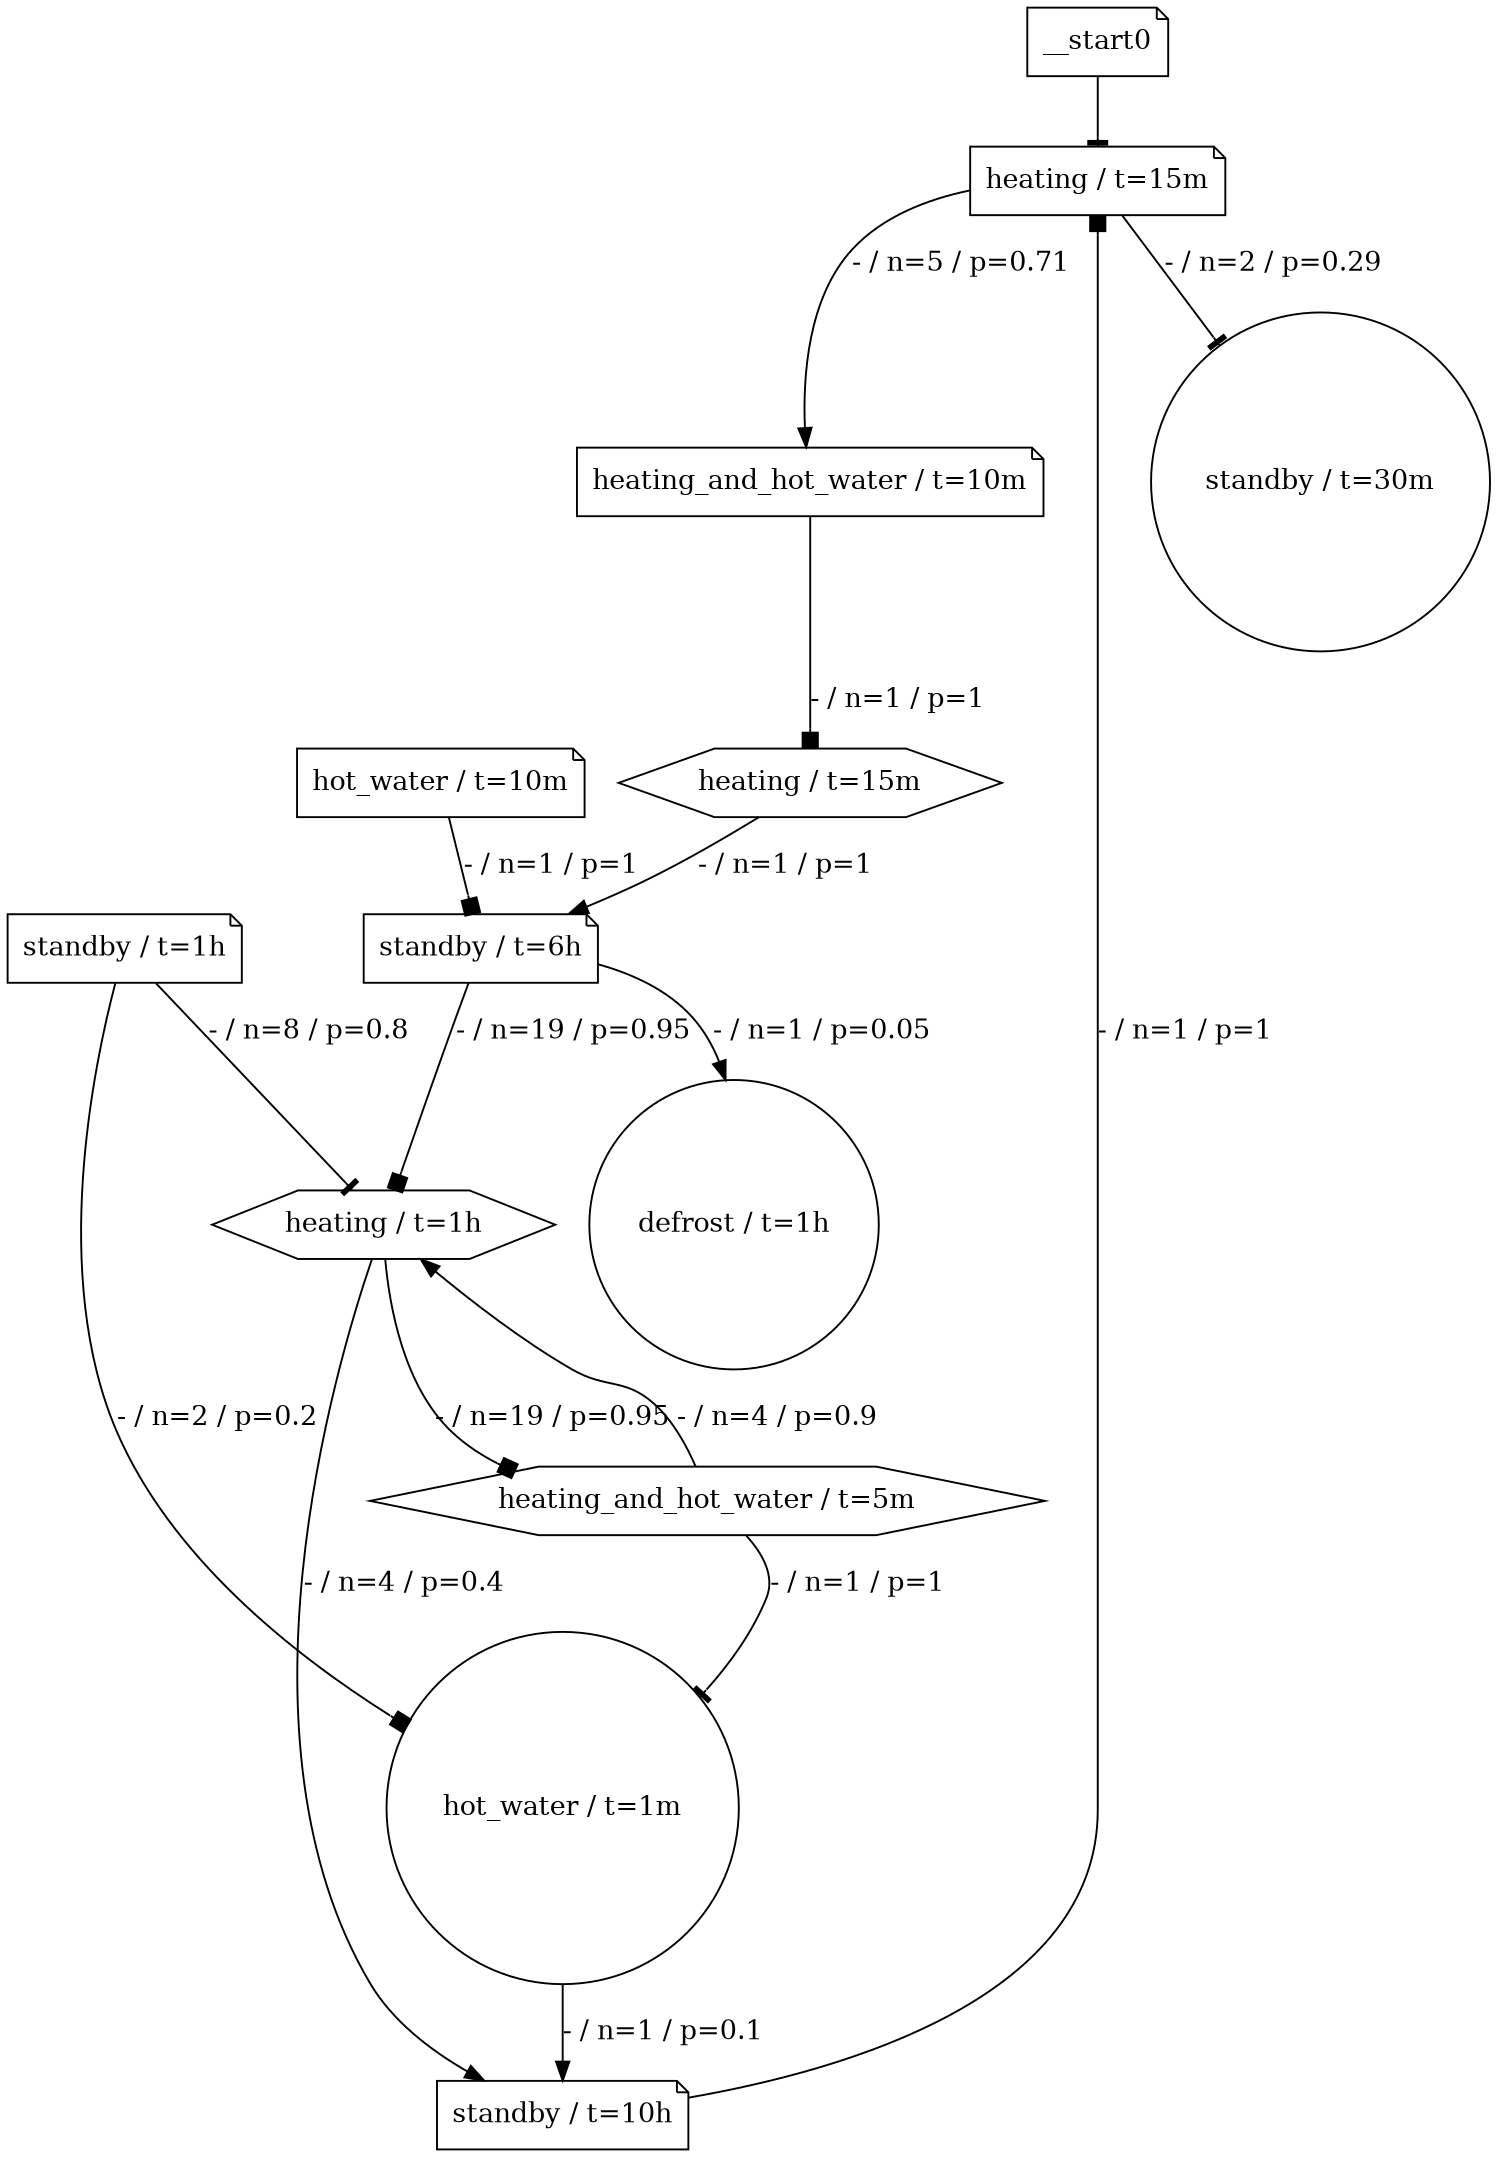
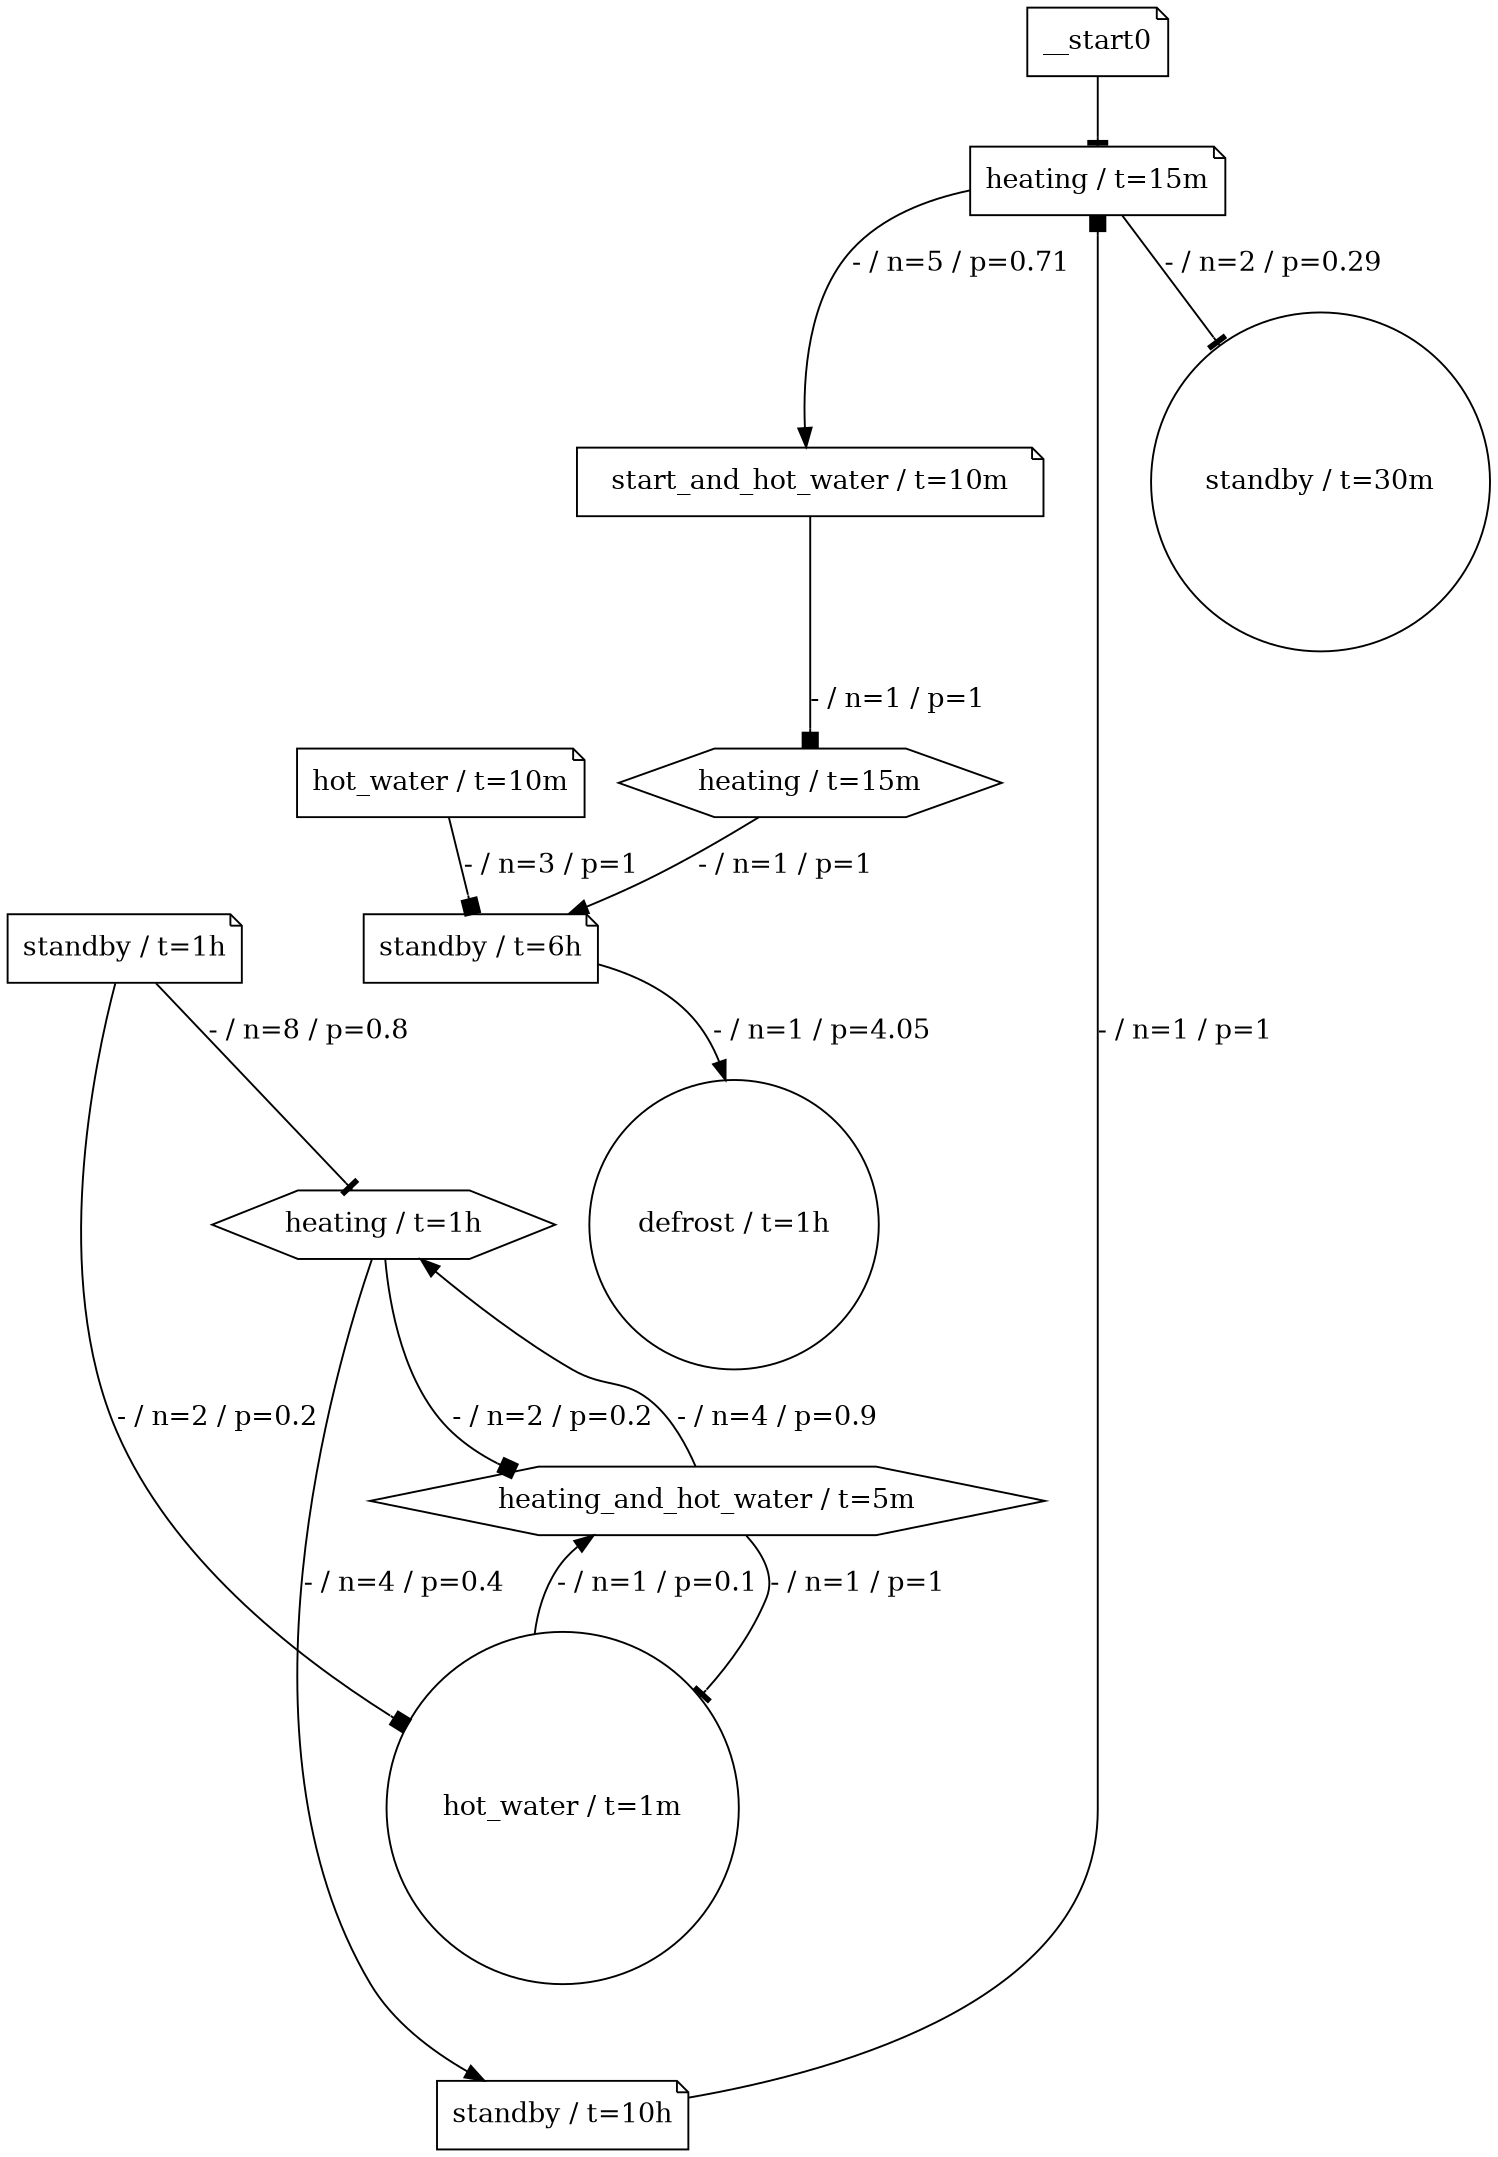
  digraph {
    node [shape=note]
    edge [arrowhead=normal]
    n1 [label="heating / t=15m"]
-   n2 [label="heating_and_hot_water / t=10m"]
+   n2 [label="start_and_hot_water / t=10m"]
    n3 [label="standby / t=30m" shape=circle]
    n4 [label="heating / t=15m" shape=hexagon]
    n5 [label="standby / t=6h"]
    n6 [label="defrost / t=1h" shape=circle]
    n7 [label="heating / t=1h" shape=hexagon]
    n8 [label="hot_water / t=10m"]
    n9 [label="heating_and_hot_water / t=5m" shape=hexagon]
    n10 [label="standby / t=10h"]
    n11 [label="standby / t=1h"]
    n12 [label="hot_water / t=1m" shape=circle]
    __start0
    n1 -> n2 [label="- / n=5 / p=0.71"]
    n1 -> n3 [arrowhead=tee label="- / n=2 / p=0.29"]
    n2 -> n4 [arrowhead=box label="- / n=1 / p=1"]
    n4 -> n5 [label="- / n=1 / p=1"]
-   n5 -> n6 [label="- / n=1 / p=0.05"]
-   n5 -> n7 [arrowhead=box label="- / n=19 / p=0.95"]
-   n7 -> n9 [arrowhead=box label="- / n=19 / p=0.95"]
+   n5 -> n6 [label="- / n=1 / p=4.05"]
+   n7 -> n9 [arrowhead=box label="- / n=2 / p=0.2"]
    n7 -> n10 [label="- / n=4 / p=0.4"]
-   n8 -> n5 [arrowhead=box label="- / n=1 / p=1"]
+   n8 -> n5 [arrowhead=box label="- / n=3 / p=1"]
    n9 -> n7 [label="- / n=4 / p=0.9"]
    n9 -> n12 [arrowhead=tee label="- / n=1 / p=1"]
    n10 -> n1 [arrowhead=box label="- / n=1 / p=1"]
    n11 -> n7 [arrowhead=tee label="- / n=8 / p=0.8"]
    n11 -> n12 [arrowhead=box label="- / n=2 / p=0.2"]
-   n12 -> n10 [label="- / n=1 / p=0.1"]
+   n12 -> n9 [label="- / n=1 / p=0.1"]
    __start0 -> n1 [arrowhead=tee]
  }
